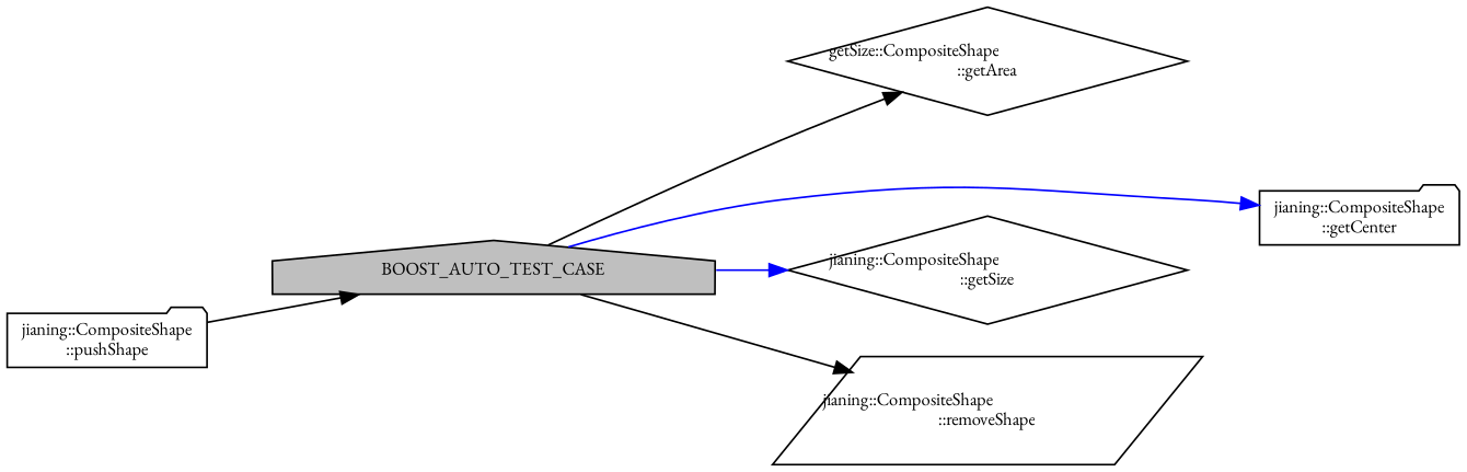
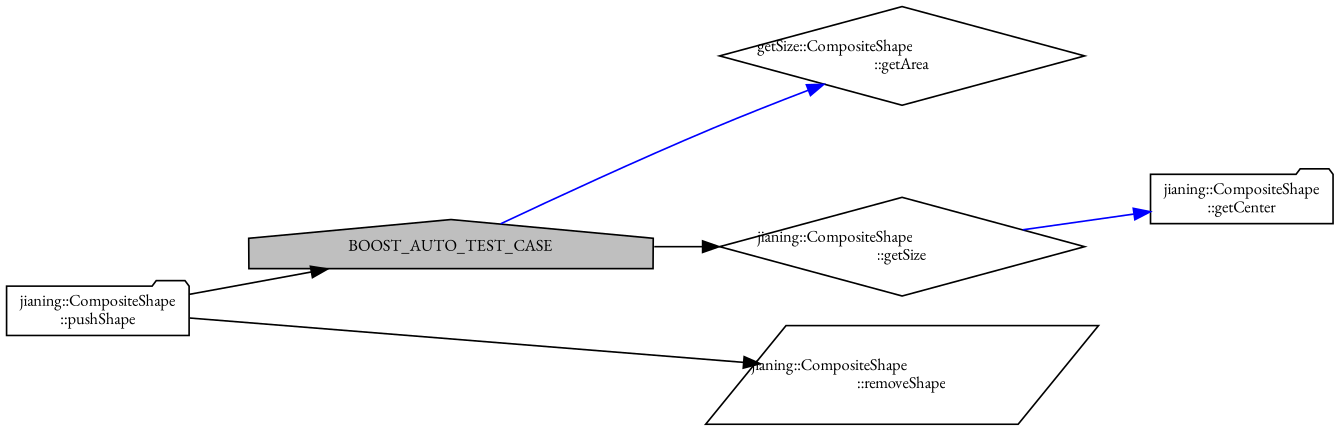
  digraph {
    fontname="EB Garamond"
    rankdir=LR
    node [color=black fillcolor=white fontname="EB Garamond" fontsize=10 shape=diamond style=filled]
    edge [color=black fontname="EB Garamond" fontsize=10 labelfontname=Helvetica labelfontsize=10 style=solid]
    n1 [fillcolor=grey75 fontcolor=black height=0.2 label=BOOST_AUTO_TEST_CASE shape=house width=0.4]
    n2 [height=0.2 label="getSize::CompositeShape\l::getArea" width=0.4]
    n3 [height=0.2 label="jianing::CompositeShape\l::getCenter" shape=folder width=0.4]
    n4 [height=0.2 label="jianing::CompositeShape\l::getSize" width=0.4]
    n5 [height=0.2 label="jianing::CompositeShape\l::removeShape" shape=parallelogram width=0.4]
    n6 [height=0.2 label="jianing::CompositeShape\l::pushShape" shape=folder width=0.4]
-   n1 -> n2
-   n1 -> n3 [color=blue]
-   n1 -> n4 [color=blue]
-   n1 -> n5
+   n1 -> n2 [color=blue]
+   n4 -> n3 [color=blue]
+   n1 -> n4
+   n6 -> n5
    n6 -> n1
  }
